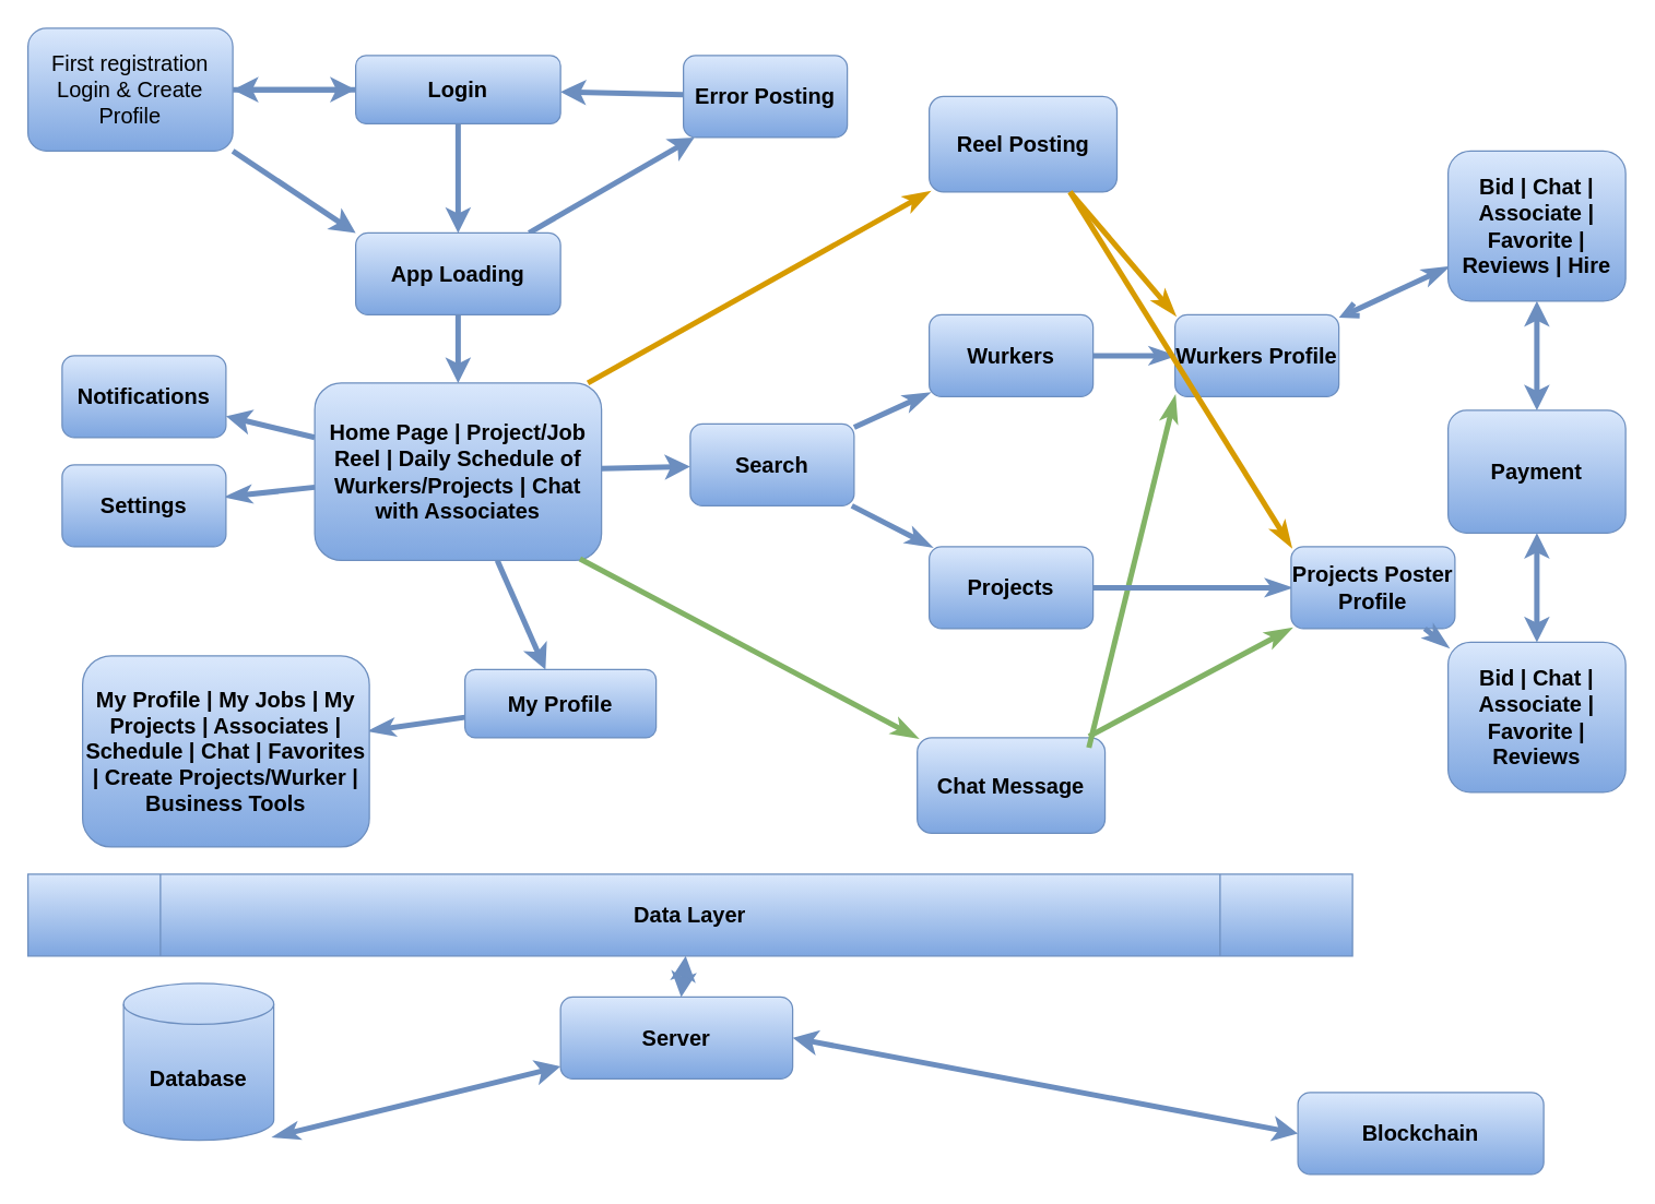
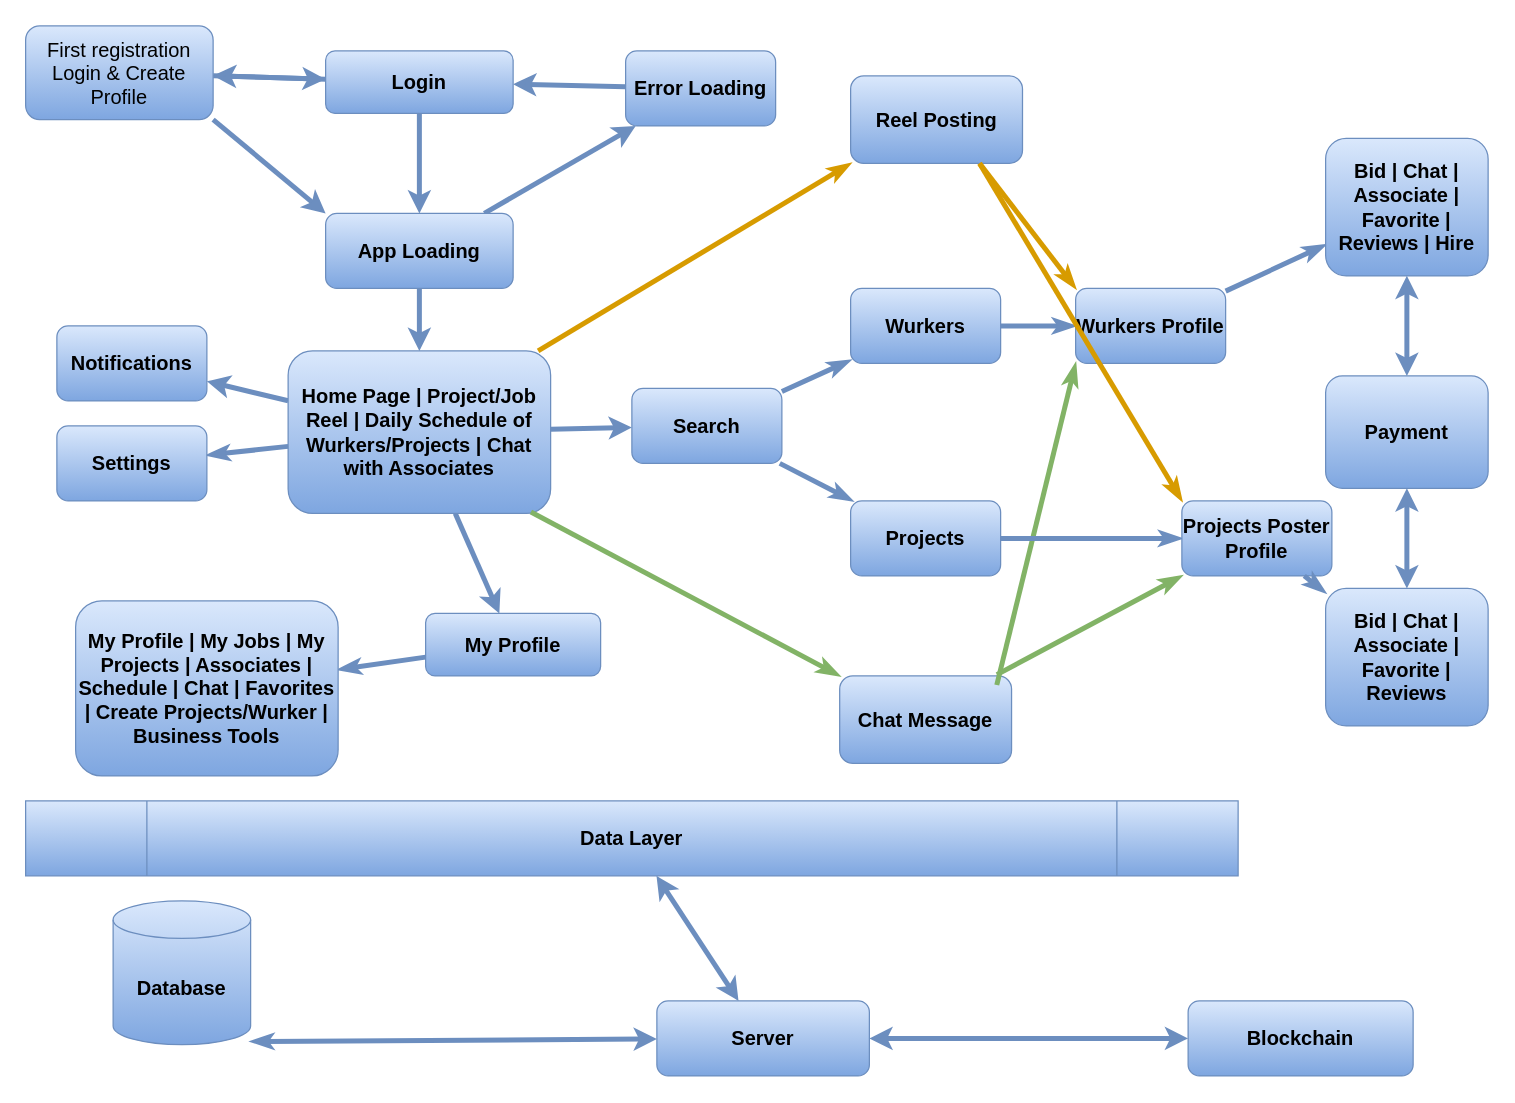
  <mxCell id="0" />
  <mxCell id="1" parent="0" />
  <mxCell id="2" value="" style="edgeStyle=none;html=1;strokeWidth=4;gradientColor=#7ea6e0;fillColor=#dae8fc;strokeColor=#6c8ebf;fontColor=#000000;fontStyle=1" edge="1" parent="1" source="4" target="14"><mxGeometry relative="1" as="geometry" /></mxCell>
  <mxCell id="3" value="" style="edgeStyle=none;html=1;strokeWidth=4;gradientColor=#7ea6e0;fillColor=#dae8fc;strokeColor=#6c8ebf;fontColor=#000000;fontStyle=1" edge="1" parent="1" source="4" target="16"><mxGeometry relative="1" as="geometry" /></mxCell>
  <mxCell id="4" value="&lt;span style=&quot;font-size: 16px&quot;&gt;App Loading&lt;/span&gt;" style="rounded=1;whiteSpace=wrap;html=1;gradientColor=#7ea6e0;fillColor=#dae8fc;strokeColor=#6c8ebf;fontColor=#000000;fontStyle=1" vertex="1" parent="1"><mxGeometry x="260" y="170" width="150" height="60" as="geometry" /></mxCell>
  <mxCell id="5" value="" style="edgeStyle=none;html=1;strokeWidth=4;gradientColor=#7ea6e0;fillColor=#dae8fc;strokeColor=#6c8ebf;fontColor=#000000;fontStyle=1" edge="1" parent="1" source="6" target="10"><mxGeometry relative="1" as="geometry" /></mxCell>
- <mxCell id="6" value="&lt;font style=&quot;font-size: 16px&quot;&gt;First registration Login &amp;amp; Create Profile&lt;/font&gt;" style="rounded=1;whiteSpace=wrap;html=1;gradientColor=#7ea6e0;fillColor=#dae8fc;strokeColor=#6c8ebf;fontColor=#000000;" vertex="1" parent="1"><mxGeometry x="20" y="20" width="150" height="90" as="geometry" /></mxCell>
+ <mxCell id="6" value="&lt;font style=&quot;font-size: 16px&quot;&gt;First registration Login &amp;amp; Create Profile&lt;/font&gt;" style="rounded=1;whiteSpace=wrap;html=1;gradientColor=#7ea6e0;fillColor=#dae8fc;strokeColor=#6c8ebf;fontColor=#000000;" vertex="1" parent="1"><mxGeometry x="20" y="20" width="150" height="75" as="geometry" /></mxCell>
  <mxCell id="7" value="" style="endArrow=classic;html=1;exitX=1;exitY=1;exitDx=0;exitDy=0;strokeWidth=4;entryX=0;entryY=0;entryDx=0;entryDy=0;gradientColor=#7ea6e0;fillColor=#dae8fc;strokeColor=#6c8ebf;fontColor=#000000;fontStyle=1" edge="1" parent="1" source="6" target="4"><mxGeometry width="50" height="50" relative="1" as="geometry"><mxPoint x="690" y="460" as="sourcePoint" /><mxPoint x="260" y="200" as="targetPoint" /><Array as="points" /></mxGeometry></mxCell>
  <mxCell id="8" value="" style="edgeStyle=none;html=1;strokeWidth=4;gradientColor=#7ea6e0;fillColor=#dae8fc;strokeColor=#6c8ebf;fontColor=#000000;fontStyle=1" edge="1" parent="1" source="10" target="4"><mxGeometry relative="1" as="geometry" /></mxCell>
  <mxCell id="9" value="" style="edgeStyle=none;html=1;strokeWidth=4;gradientColor=#7ea6e0;fillColor=#dae8fc;strokeColor=#6c8ebf;fontColor=#000000;fontStyle=1" edge="1" parent="1" source="10" target="6"><mxGeometry relative="1" as="geometry" /></mxCell>
  <mxCell id="10" value="&lt;font style=&quot;font-size: 16px&quot;&gt;Login&lt;/font&gt;" style="rounded=1;whiteSpace=wrap;html=1;gradientColor=#7ea6e0;fillColor=#dae8fc;strokeColor=#6c8ebf;fontColor=#000000;fontStyle=1" vertex="1" parent="1"><mxGeometry x="260" y="40" width="150" height="50" as="geometry" /></mxCell>
  <mxCell id="11" value="" style="edgeStyle=none;html=1;strokeWidth=4;gradientColor=#7ea6e0;fillColor=#dae8fc;strokeColor=#6c8ebf;fontColor=#000000;fontStyle=1" edge="1" parent="1" source="14" target="17"><mxGeometry relative="1" as="geometry" /></mxCell>
  <mxCell id="12" value="" style="edgeStyle=none;html=1;strokeWidth=4;gradientColor=#7ea6e0;fillColor=#dae8fc;strokeColor=#6c8ebf;fontColor=#000000;fontStyle=1" edge="1" parent="1" source="14" target="18"><mxGeometry relative="1" as="geometry" /></mxCell>
  <mxCell id="13" value="" style="edgeStyle=none;html=1;strokeWidth=4;gradientColor=#7ea6e0;fillColor=#dae8fc;strokeColor=#6c8ebf;fontColor=#000000;fontStyle=1" edge="1" parent="1" source="14" target="19"><mxGeometry relative="1" as="geometry" /></mxCell>
  <mxCell id="14" value="&lt;span style=&quot;font-size: 16px&quot;&gt;Home Page |&amp;nbsp;&lt;/span&gt;&lt;span style=&quot;font-size: 16px&quot;&gt;Project/Job Reel |&amp;nbsp;&lt;/span&gt;&lt;span style=&quot;font-size: 16px&quot;&gt;Daily Schedule of Wurkers/Projects |&amp;nbsp;&lt;/span&gt;&lt;span style=&quot;font-size: 16px&quot;&gt;Chat with Associates&lt;/span&gt;" style="rounded=1;whiteSpace=wrap;html=1;gradientColor=#7ea6e0;fillColor=#dae8fc;strokeColor=#6c8ebf;fontColor=#000000;fontStyle=1" vertex="1" parent="1"><mxGeometry x="230" y="280" width="210" height="130" as="geometry" /></mxCell>
  <mxCell id="15" value="" style="edgeStyle=none;html=1;strokeWidth=4;gradientColor=#7ea6e0;fillColor=#dae8fc;strokeColor=#6c8ebf;fontColor=#000000;fontStyle=1" edge="1" parent="1" source="16" target="10"><mxGeometry relative="1" as="geometry" /></mxCell>
- <mxCell id="16" value="&lt;span style=&quot;font-size: 16px&quot;&gt;Error Posting&lt;/span&gt;" style="whiteSpace=wrap;html=1;rounded=1;gradientColor=#7ea6e0;fillColor=#dae8fc;strokeColor=#6c8ebf;fontColor=#000000;fontStyle=1" vertex="1" parent="1"><mxGeometry y="40" width="120" height="60" as="geometry" x="500" /></mxCell>
+ <mxCell id="16" value="&lt;span style=&quot;font-size: 16px&quot;&gt;Error Loading&lt;/span&gt;" style="whiteSpace=wrap;html=1;rounded=1;gradientColor=#7ea6e0;fillColor=#dae8fc;strokeColor=#6c8ebf;fontColor=#000000;fontStyle=1" vertex="1" parent="1"><mxGeometry y="40" width="120" height="60" as="geometry" x="500" /></mxCell>
  <mxCell id="17" value="&lt;span style=&quot;font-size: 16px&quot;&gt;Notifications&lt;/span&gt;" style="whiteSpace=wrap;html=1;rounded=1;gradientColor=#7ea6e0;fillColor=#dae8fc;strokeColor=#6c8ebf;fontColor=#000000;fontStyle=1" vertex="1" parent="1"><mxGeometry x="45" y="260" width="120" height="60" as="geometry" /></mxCell>
  <mxCell id="18" value="&lt;span style=&quot;font-size: 16px&quot;&gt;My Profile&lt;/span&gt;" style="whiteSpace=wrap;html=1;rounded=1;gradientColor=#7ea6e0;fillColor=#dae8fc;strokeColor=#6c8ebf;fontColor=#000000;fontStyle=1" vertex="1" parent="1"><mxGeometry x="340" y="490" width="140" height="50" as="geometry" /></mxCell>
  <mxCell id="19" value="&lt;font style=&quot;font-size: 16px&quot;&gt;Search&lt;/font&gt;" style="whiteSpace=wrap;html=1;rounded=1;gradientColor=#7ea6e0;fillColor=#dae8fc;strokeColor=#6c8ebf;fontColor=#000000;fontStyle=1" vertex="1" parent="1"><mxGeometry x="505" y="310" width="120" height="60" as="geometry" /></mxCell>
  <mxCell id="20" value="" style="edgeStyle=none;curved=1;html=1;startArrow=classicThin;startFill=1;endArrow=none;endFill=0;strokeWidth=4;gradientColor=#7ea6e0;fillColor=#dae8fc;strokeColor=#6c8ebf;fontColor=#000000;fontStyle=1" edge="1" parent="1" source="21" target="19"><mxGeometry relative="1" as="geometry" /></mxCell>
  <mxCell id="21" value="&lt;span style=&quot;font-size: 16px&quot;&gt;Projects&lt;/span&gt;" style="whiteSpace=wrap;html=1;rounded=1;gradientColor=#7ea6e0;fillColor=#dae8fc;strokeColor=#6c8ebf;fontColor=#000000;fontStyle=1" vertex="1" parent="1"><mxGeometry x="680" y="400" width="120" height="60" as="geometry" /></mxCell>
  <mxCell id="22" value="" style="edgeStyle=none;curved=1;html=1;startArrow=classicThin;startFill=1;endArrow=none;endFill=0;strokeWidth=4;gradientColor=#7ea6e0;fillColor=#dae8fc;strokeColor=#6c8ebf;fontColor=#000000;fontStyle=1" edge="1" parent="1" source="23" target="19"><mxGeometry relative="1" as="geometry" /></mxCell>
  <mxCell id="23" value="&lt;font style=&quot;font-size: 16px&quot;&gt;Wurkers&lt;/font&gt;" style="whiteSpace=wrap;html=1;rounded=1;gradientColor=#7ea6e0;fillColor=#dae8fc;strokeColor=#6c8ebf;fontColor=#000000;fontStyle=1" vertex="1" parent="1"><mxGeometry x="680" y="230" width="120" height="60" as="geometry" /></mxCell>
  <mxCell id="24" value="" style="edgeStyle=none;curved=1;html=1;startArrow=classicThin;startFill=1;endArrow=none;endFill=0;strokeWidth=4;gradientColor=#7ea6e0;fillColor=#dae8fc;strokeColor=#6c8ebf;fontColor=#000000;fontStyle=1" edge="1" parent="1" source="25" target="14"><mxGeometry relative="1" as="geometry" /></mxCell>
  <mxCell id="25" value="&lt;span style=&quot;font-size: 16px&quot;&gt;Settings&lt;/span&gt;" style="whiteSpace=wrap;html=1;rounded=1;gradientColor=#7ea6e0;fillColor=#dae8fc;strokeColor=#6c8ebf;fontColor=#000000;fontStyle=1" vertex="1" parent="1"><mxGeometry x="45" y="340" width="120" height="60" as="geometry" /></mxCell>
  <mxCell id="26" style="edgeStyle=none;curved=1;html=1;exitX=0;exitY=0;exitDx=0;exitDy=0;entryX=0.925;entryY=0.992;entryDx=0;entryDy=0;entryPerimeter=0;startArrow=classicThin;startFill=1;endArrow=none;endFill=0;strokeWidth=4;fillColor=#d5e8d4;strokeColor=#82b366;gradientColor=#97d077;fontColor=#000000;fontStyle=1" edge="1" parent="1" source="27" target="14"><mxGeometry relative="1" as="geometry" /></mxCell>
  <mxCell id="27" value="&lt;span style=&quot;font-size: 16px&quot;&gt;Chat Message&lt;/span&gt;" style="whiteSpace=wrap;html=1;rounded=1;gradientColor=#7ea6e0;fillColor=#dae8fc;strokeColor=#6c8ebf;fontColor=#000000;fontStyle=1" vertex="1" parent="1"><mxGeometry x="671.25" y="540" width="137.5" height="70" as="geometry" /></mxCell>
  <mxCell id="28" style="edgeStyle=none;curved=1;html=1;exitX=0;exitY=1;exitDx=0;exitDy=0;startArrow=classicThin;startFill=1;endArrow=none;endFill=0;strokeWidth=4;fillColor=#ffcd28;strokeColor=#d79b00;gradientColor=#ffa500;fontColor=#000000;fontStyle=1" edge="1" parent="1" source="29"><mxGeometry relative="1" as="geometry"><mxPoint x="430" y="280" as="targetPoint" /></mxGeometry></mxCell>
- <mxCell id="29" value="&lt;span style=&quot;font-size: 16px&quot;&gt;Reel Posting&lt;/span&gt;" style="whiteSpace=wrap;html=1;rounded=1;gradientColor=#7ea6e0;fillColor=#dae8fc;strokeColor=#6c8ebf;fontColor=#000000;fontStyle=1" vertex="1" parent="1"><mxGeometry x="680" y="70" width="137.5" height="70" as="geometry" /></mxCell>
+ <mxCell id="29" value="&lt;span style=&quot;font-size: 16px&quot;&gt;Reel Posting&lt;/span&gt;" style="whiteSpace=wrap;html=1;rounded=1;gradientColor=#7ea6e0;fillColor=#dae8fc;strokeColor=#6c8ebf;fontColor=#000000;fontStyle=1" vertex="1" parent="1"><mxGeometry x="680" y="60" width="137.5" height="70" as="geometry" /></mxCell>
  <mxCell id="30" value="" style="edgeStyle=none;curved=1;html=1;startArrow=classicThin;startFill=1;endArrow=none;endFill=0;strokeWidth=4;gradientColor=#7ea6e0;fillColor=#dae8fc;strokeColor=#6c8ebf;fontColor=#000000;fontStyle=1" edge="1" parent="1" source="33" target="23"><mxGeometry relative="1" as="geometry" /></mxCell>
  <mxCell id="31" style="edgeStyle=none;curved=1;html=1;exitX=0;exitY=0;exitDx=0;exitDy=0;entryX=0.75;entryY=1;entryDx=0;entryDy=0;startArrow=classicThin;startFill=1;endArrow=none;endFill=0;strokeWidth=4;fillColor=#ffcd28;strokeColor=#d79b00;gradientColor=#ffa500;fontColor=#000000;fontStyle=1" edge="1" parent="1" source="33" target="29"><mxGeometry relative="1" as="geometry" /></mxCell>
  <mxCell id="32" style="edgeStyle=none;curved=1;html=1;exitX=0;exitY=1;exitDx=0;exitDy=0;entryX=0.914;entryY=0.104;entryDx=0;entryDy=0;entryPerimeter=0;startArrow=classicThin;startFill=1;endArrow=none;endFill=0;strokeWidth=4;fillColor=#d5e8d4;strokeColor=#82b366;gradientColor=#97d077;fontColor=#000000;fontStyle=1" edge="1" parent="1" source="33" target="27"><mxGeometry relative="1" as="geometry" /></mxCell>
  <mxCell id="33" value="&lt;font style=&quot;font-size: 16px&quot;&gt;Wurkers Profile&lt;/font&gt;" style="whiteSpace=wrap;html=1;rounded=1;gradientColor=#7ea6e0;fillColor=#dae8fc;strokeColor=#6c8ebf;fontColor=#000000;fontStyle=1" vertex="1" parent="1"><mxGeometry x="860" y="230" width="120" height="60" as="geometry" /></mxCell>
  <mxCell id="34" value="" style="edgeStyle=none;curved=1;html=1;startArrow=classicThin;startFill=1;endArrow=none;endFill=0;strokeWidth=4;gradientColor=#7ea6e0;fillColor=#dae8fc;strokeColor=#6c8ebf;fontColor=#000000;fontStyle=1" edge="1" parent="1" source="37" target="21"><mxGeometry relative="1" as="geometry" /></mxCell>
  <mxCell id="35" style="edgeStyle=none;curved=1;html=1;exitX=0;exitY=0;exitDx=0;exitDy=0;entryX=0.75;entryY=1;entryDx=0;entryDy=0;startArrow=classicThin;startFill=1;endArrow=none;endFill=0;strokeWidth=4;fillColor=#ffcd28;strokeColor=#d79b00;gradientColor=#ffa500;fontColor=#000000;fontStyle=1" edge="1" parent="1" source="37" target="29"><mxGeometry relative="1" as="geometry" /></mxCell>
  <mxCell id="36" style="edgeStyle=none;curved=1;html=1;exitX=0;exitY=1;exitDx=0;exitDy=0;startArrow=classicThin;startFill=1;endArrow=none;endFill=0;strokeWidth=4;fillColor=#d5e8d4;strokeColor=#82b366;gradientColor=#97d077;fontColor=#000000;fontStyle=1" edge="1" parent="1" source="37"><mxGeometry relative="1" as="geometry"><mxPoint x="797" y="539" as="targetPoint" /></mxGeometry></mxCell>
  <mxCell id="37" value="&lt;span style=&quot;font-size: 16px&quot;&gt;Projects Poster Profile&lt;/span&gt;" style="whiteSpace=wrap;html=1;rounded=1;gradientColor=#7ea6e0;fillColor=#dae8fc;strokeColor=#6c8ebf;fontColor=#000000;fontStyle=1" vertex="1" parent="1"><mxGeometry x="945" y="400" width="120" height="60" as="geometry" /></mxCell>
- <mxCell id="38" value="" style="edgeStyle=none;curved=1;html=1;startArrow=classicThin;startFill=1;endArrow=open;endFill=0;strokeWidth=4;gradientColor=#7ea6e0;fillColor=#dae8fc;strokeColor=#6c8ebf;fontColor=#000000;fontStyle=1;" edge="1" parent="1" source="40" target="33"><mxGeometry relative="1" as="geometry" /></mxCell>
+ <mxCell id="38" value="" style="edgeStyle=none;curved=1;html=1;startArrow=classicThin;startFill=1;endArrow=none;endFill=0;strokeWidth=4;gradientColor=#7ea6e0;fillColor=#dae8fc;strokeColor=#6c8ebf;fontColor=#000000;fontStyle=1" edge="1" parent="1" source="40" target="33"><mxGeometry relative="1" as="geometry" /></mxCell>
  <mxCell id="39" value="" style="edgeStyle=none;curved=1;html=1;startArrow=classic;startFill=1;endArrow=classic;endFill=1;strokeWidth=4;gradientColor=#7ea6e0;fillColor=#dae8fc;strokeColor=#6c8ebf;fontColor=#000000;fontStyle=1" edge="1" parent="1" source="40" target="53"><mxGeometry relative="1" as="geometry" /></mxCell>
  <mxCell id="40" value="&lt;font style=&quot;font-size: 16px&quot;&gt;Bid | Chat | Associate | Favorite | Reviews | Hire&lt;/font&gt;" style="whiteSpace=wrap;html=1;rounded=1;gradientColor=#7ea6e0;fillColor=#dae8fc;strokeColor=#6c8ebf;fontColor=#000000;fontStyle=1" vertex="1" parent="1"><mxGeometry x="1060" y="110" width="130" height="110" as="geometry" /></mxCell>
  <mxCell id="41" value="" style="edgeStyle=none;curved=1;html=1;startArrow=classicThin;startFill=1;endArrow=none;endFill=0;strokeWidth=4;gradientColor=#7ea6e0;fillColor=#dae8fc;strokeColor=#6c8ebf;fontColor=#000000;fontStyle=1" edge="1" parent="1" source="43" target="37"><mxGeometry relative="1" as="geometry" /></mxCell>
  <mxCell id="42" value="" style="edgeStyle=none;curved=1;html=1;startArrow=classic;startFill=1;endArrow=classic;endFill=1;strokeWidth=4;gradientColor=#7ea6e0;fillColor=#dae8fc;strokeColor=#6c8ebf;fontColor=#000000;fontStyle=1" edge="1" parent="1" source="43" target="53"><mxGeometry relative="1" as="geometry" /></mxCell>
  <mxCell id="43" value="&lt;font style=&quot;font-size: 16px&quot;&gt;Bid | Chat | Associate | Favorite | Reviews&lt;/font&gt;" style="whiteSpace=wrap;html=1;rounded=1;gradientColor=#7ea6e0;fillColor=#dae8fc;strokeColor=#6c8ebf;fontColor=#000000;fontStyle=1" vertex="1" parent="1"><mxGeometry x="1060" y="470" width="130" height="110" as="geometry" /></mxCell>
  <mxCell id="44" value="" style="edgeStyle=none;curved=1;html=1;startArrow=classic;startFill=1;endArrow=classic;endFill=1;strokeWidth=4;gradientColor=#7ea6e0;fillColor=#dae8fc;strokeColor=#6c8ebf;fontColor=#000000;fontStyle=1" edge="1" parent="1" source="49" target="46"><mxGeometry relative="1" as="geometry" /></mxCell>
  <mxCell id="45" value="&lt;font style=&quot;font-size: 16px&quot;&gt;Database&lt;/font&gt;" style="shape=cylinder3;whiteSpace=wrap;html=1;boundedLbl=1;backgroundOutline=1;size=15;gradientColor=#7ea6e0;fillColor=#dae8fc;strokeColor=#6c8ebf;fontColor=#000000;fontStyle=1" vertex="1" parent="1"><mxGeometry x="90" y="720" width="110" height="115" as="geometry" /></mxCell>
  <mxCell id="46" value="&lt;font style=&quot;font-size: 16px&quot;&gt;Data Layer&lt;/font&gt;" style="shape=process;whiteSpace=wrap;html=1;backgroundOutline=1;gradientColor=#7ea6e0;fillColor=#dae8fc;strokeColor=#6c8ebf;fontColor=#000000;fontStyle=1" vertex="1" parent="1"><mxGeometry x="20" y="640" width="970" height="60" as="geometry" /></mxCell>
  <mxCell id="47" value="" style="edgeStyle=none;curved=1;html=1;startArrow=classicThin;startFill=1;endArrow=none;endFill=0;strokeWidth=4;gradientColor=#7ea6e0;fillColor=#dae8fc;strokeColor=#6c8ebf;fontColor=#000000;fontStyle=1" edge="1" parent="1" source="48" target="18"><mxGeometry relative="1" as="geometry" /></mxCell>
  <mxCell id="48" value="&lt;span style=&quot;font-size: 16px&quot;&gt;My Profile | My Jobs | My Projects | Associates | Schedule | Chat | Favorites | Create Projects/Wurker | Business Tools&lt;/span&gt;" style="whiteSpace=wrap;html=1;rounded=1;gradientColor=#7ea6e0;fillColor=#dae8fc;strokeColor=#6c8ebf;fontColor=#000000;fontStyle=1" vertex="1" parent="1"><mxGeometry x="60" y="480" width="210" height="140" as="geometry" /></mxCell>
- <mxCell id="49" value="&lt;font style=&quot;font-size: 16px&quot;&gt;Server&lt;/font&gt;" style="rounded=1;whiteSpace=wrap;html=1;gradientColor=#7ea6e0;fillColor=#dae8fc;strokeColor=#6c8ebf;fontColor=#000000;fontStyle=1" vertex="1" parent="1"><mxGeometry x="410" y="730" width="170" height="60" as="geometry" /></mxCell>
+ <mxCell id="49" value="&lt;font style=&quot;font-size: 16px&quot;&gt;Server&lt;/font&gt;" style="rounded=1;whiteSpace=wrap;html=1;gradientColor=#7ea6e0;fillColor=#dae8fc;strokeColor=#6c8ebf;fontColor=#000000;fontStyle=1" vertex="1" parent="1"><mxGeometry x="525" y="800" width="170" height="60" as="geometry" /></mxCell>
  <mxCell id="50" value="" style="edgeStyle=none;curved=1;html=1;startArrow=classicThin;startFill=1;endArrow=classic;endFill=1;strokeWidth=4;exitX=1;exitY=0;exitDx=0;exitDy=112.5;exitPerimeter=0;gradientColor=#7ea6e0;fillColor=#dae8fc;strokeColor=#6c8ebf;fontColor=#000000;fontStyle=1" edge="1" parent="1" source="45" target="49"><mxGeometry relative="1" as="geometry"><mxPoint x="275" y="867.564" as="sourcePoint" /><mxPoint x="559.13" y="700" as="targetPoint" /></mxGeometry></mxCell>
  <mxCell id="51" style="edgeStyle=none;curved=1;html=1;exitX=0;exitY=0.5;exitDx=0;exitDy=0;entryX=1;entryY=0.5;entryDx=0;entryDy=0;startArrow=classic;startFill=1;endArrow=classic;endFill=1;strokeWidth=4;gradientColor=#7ea6e0;fillColor=#dae8fc;strokeColor=#6c8ebf;fontColor=#000000;fontStyle=1" edge="1" parent="1" source="52" target="49"><mxGeometry relative="1" as="geometry" /></mxCell>
  <mxCell id="52" value="&lt;font style=&quot;font-size: 16px&quot;&gt;Blockchain&lt;/font&gt;" style="rounded=1;whiteSpace=wrap;html=1;gradientColor=#7ea6e0;fillColor=#dae8fc;strokeColor=#6c8ebf;fontColor=#000000;fontStyle=1" vertex="1" parent="1"><mxGeometry x="950" y="800" width="180" height="60" as="geometry" /></mxCell>
  <mxCell id="53" value="&lt;font style=&quot;font-size: 16px&quot;&gt;Payment&lt;/font&gt;" style="whiteSpace=wrap;html=1;rounded=1;gradientColor=#7ea6e0;fillColor=#dae8fc;strokeColor=#6c8ebf;fontColor=#000000;fontStyle=1" vertex="1" parent="1"><mxGeometry x="1060" y="300" width="130" height="90" as="geometry" /></mxCell>
